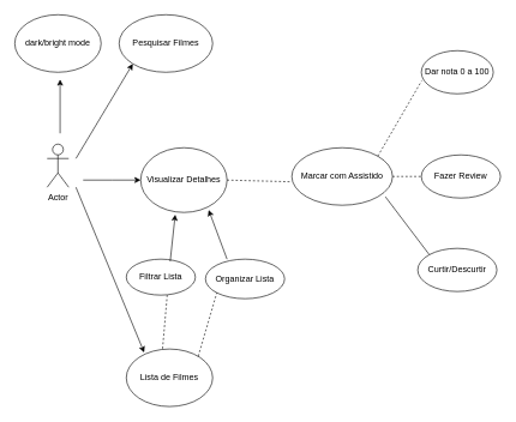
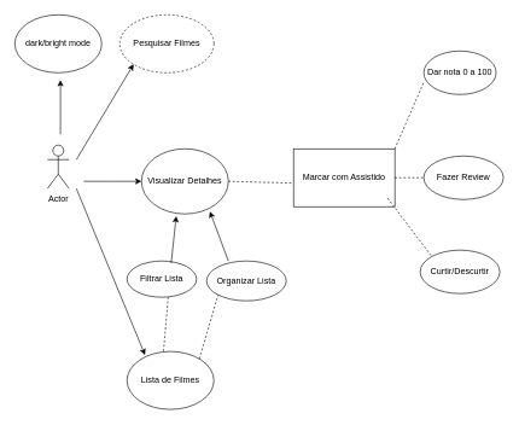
  <mxCell id="0" />
  <mxCell id="1" parent="0" />
  <mxCell id="2" value="Actor" style="shape=umlActor;verticalLabelPosition=bottom;verticalAlign=top;html=1;outlineConnect=0;" vertex="1" parent="1"><mxGeometry x="65" y="200" width="30" height="60" as="geometry" /></mxCell>
  <mxCell id="3" value="" style="endArrow=classic;html=1;rounded=0;entryX=0;entryY=1;entryDx=0;entryDy=0;" edge="1" parent="1" target="5"><mxGeometry width="50" height="50" relative="1" as="geometry"><mxPoint x="105" y="220" as="sourcePoint" /><mxPoint x="175" y="110" as="targetPoint" /></mxGeometry></mxCell>
  <mxCell id="4" value="" style="endArrow=classic;html=1;rounded=0;entryX=0.207;entryY=0.06;entryDx=0;entryDy=0;entryPerimeter=0;" edge="1" parent="1" target="12"><mxGeometry width="50" height="50" relative="1" as="geometry"><mxPoint x="105" y="260" as="sourcePoint" /><mxPoint x="185" y="420" as="targetPoint" /></mxGeometry></mxCell>
- <mxCell id="5" value="&lt;span style=&quot;background-color: rgb(255, 255, 255);&quot;&gt;Pesquisar Filmes&lt;br&gt;&lt;/span&gt;" style="ellipse;whiteSpace=wrap;html=1;" vertex="1" parent="1"><mxGeometry x="165" y="20" width="130" height="80" as="geometry" /></mxCell>
+ <mxCell id="5" value="&lt;span style=&quot;background-color: rgb(255, 255, 255);&quot;&gt;Pesquisar Filmes&lt;br&gt;&lt;/span&gt;" style="ellipse;whiteSpace=wrap;html=1;dashed=1;" vertex="1" parent="1"><mxGeometry x="165" y="20" width="130" height="80" as="geometry" /></mxCell>
  <mxCell id="6" value="Visualizar Detalhes" style="ellipse;whiteSpace=wrap;html=1;" vertex="1" parent="1"><mxGeometry x="195" y="205" width="120" height="90" as="geometry" /></mxCell>
  <mxCell id="7" value="Dar nota 0 a 100" style="ellipse;whiteSpace=wrap;html=1;" vertex="1" parent="1"><mxGeometry x="585" y="70" width="100" height="60" as="geometry" /></mxCell>
- <mxCell id="8" value="Marcar com Assistido" style="ellipse;whiteSpace=wrap;html=1;" vertex="1" parent="1"><mxGeometry x="405" y="205" width="140" height="80" as="geometry" /></mxCell>
+ <mxCell id="8" value="Marcar com Assistido" style="whiteSpace=wrap;html=1;rounded=0;" vertex="1" parent="1"><mxGeometry x="405" y="205" width="140" height="80" as="geometry" /></mxCell>
  <mxCell id="9" value="Fazer Review" style="ellipse;whiteSpace=wrap;html=1;" vertex="1" parent="1"><mxGeometry x="585" y="215" width="110" height="60" as="geometry" /></mxCell>
  <mxCell id="10" value="" style="endArrow=classic;html=1;rounded=0;" edge="1" parent="1"><mxGeometry width="50" height="50" relative="1" as="geometry"><mxPoint x="115" y="250" as="sourcePoint" /><mxPoint x="195" y="250" as="targetPoint" /><Array as="points"><mxPoint x="155" y="250" /></Array></mxGeometry></mxCell>
  <mxCell id="11" style="edgeStyle=orthogonalEdgeStyle;rounded=0;orthogonalLoop=1;jettySize=auto;html=1;exitX=0.5;exitY=0;exitDx=0;exitDy=0;" edge="1" parent="1" source="12"><mxGeometry relative="1" as="geometry"><mxPoint x="235" y="485" as="targetPoint" /></mxGeometry></mxCell>
  <mxCell id="12" value="Lista de Filmes" style="ellipse;whiteSpace=wrap;html=1;" vertex="1" parent="1"><mxGeometry x="175" y="485" width="120" height="80" as="geometry" /></mxCell>
  <mxCell id="13" value="" style="endArrow=classic;html=1;rounded=0;" edge="1" parent="1"><mxGeometry width="50" height="50" relative="1" as="geometry"><mxPoint x="83" y="185" as="sourcePoint" /><mxPoint x="83" y="110" as="targetPoint" /></mxGeometry></mxCell>
  <mxCell id="14" value="dark/bright mode" style="ellipse;whiteSpace=wrap;html=1;" vertex="1" parent="1"><mxGeometry x="20" y="20" width="120" height="80" as="geometry" /></mxCell>
  <mxCell id="15" value="Curtir/Descurtir" style="ellipse;whiteSpace=wrap;html=1;" vertex="1" parent="1"><mxGeometry x="580" y="345" width="110" height="60" as="geometry" /></mxCell>
  <mxCell id="16" value="" style="endArrow=none;dashed=1;html=1;rounded=0;exitX=1;exitY=0.5;exitDx=0;exitDy=0;entryX=-0.009;entryY=0.592;entryDx=0;entryDy=0;entryPerimeter=0;" edge="1" parent="1" source="6" target="8"><mxGeometry width="50" height="50" relative="1" as="geometry"><mxPoint x="325" y="250" as="sourcePoint" /><mxPoint x="385" y="250" as="targetPoint" /></mxGeometry></mxCell>
  <mxCell id="17" value="" style="endArrow=none;dashed=1;html=1;rounded=0;entryX=0.004;entryY=0.7;entryDx=0;entryDy=0;entryPerimeter=0;exitX=1;exitY=0;exitDx=0;exitDy=0;" edge="1" parent="1" source="8" target="7"><mxGeometry width="50" height="50" relative="1" as="geometry"><mxPoint x="510" y="170" as="sourcePoint" /><mxPoint x="580" y="170" as="targetPoint" /></mxGeometry></mxCell>
  <mxCell id="18" value="" style="endArrow=none;dashed=1;html=1;rounded=0;exitX=1;exitY=0.5;exitDx=0;exitDy=0;" edge="1" parent="1" source="8"><mxGeometry width="50" height="50" relative="1" as="geometry"><mxPoint x="535" y="244.5" as="sourcePoint" /><mxPoint x="585" y="245" as="targetPoint" /></mxGeometry></mxCell>
- <mxCell id="19" value="" style="endArrow=none;dashed=0;html=1;rounded=0;exitX=0.929;exitY=0.853;exitDx=0;exitDy=0;exitPerimeter=0;entryX=0;entryY=0;entryDx=0;entryDy=0;" edge="1" parent="1" source="8" target="15"><mxGeometry width="50" height="50" relative="1" as="geometry"><mxPoint x="545" y="295" as="sourcePoint" /><mxPoint x="615" y="295" as="targetPoint" /></mxGeometry></mxCell>
+ <mxCell id="19" value="" style="endArrow=none;dashed=1;html=1;rounded=0;exitX=0.929;exitY=0.853;exitDx=0;exitDy=0;exitPerimeter=0;entryX=0;entryY=0;entryDx=0;entryDy=0;" edge="1" parent="1" source="8" target="15"><mxGeometry width="50" height="50" relative="1" as="geometry"><mxPoint x="545" y="295" as="sourcePoint" /><mxPoint x="615" y="295" as="targetPoint" /></mxGeometry></mxCell>
  <mxCell id="20" value="Filtrar Lista" style="ellipse;whiteSpace=wrap;html=1;" vertex="1" parent="1"><mxGeometry x="175" y="360" width="96" height="50" as="geometry" /></mxCell>
  <mxCell id="21" value="Organizar Lista" style="ellipse;whiteSpace=wrap;html=1;" vertex="1" parent="1"><mxGeometry x="285" y="360" width="110" height="55" as="geometry" /></mxCell>
  <mxCell id="22" value="" style="endArrow=none;dashed=1;html=1;rounded=0;entryX=0.592;entryY=1;entryDx=0;entryDy=0;entryPerimeter=0;exitX=0.42;exitY=-0.007;exitDx=0;exitDy=0;exitPerimeter=0;" edge="1" parent="1" source="12" target="20"><mxGeometry width="50" height="50" relative="1" as="geometry"><mxPoint x="265" y="485" as="sourcePoint" /><mxPoint x="295" y="450" as="targetPoint" /><Array as="points" /></mxGeometry></mxCell>
  <mxCell id="23" value="" style="endArrow=none;dashed=1;html=1;rounded=0;entryX=0;entryY=1;entryDx=0;entryDy=0;" edge="1" parent="1" target="21"><mxGeometry width="50" height="50" relative="1" as="geometry"><mxPoint x="275" y="495" as="sourcePoint" /><mxPoint x="328" y="425" as="targetPoint" /></mxGeometry></mxCell>
  <mxCell id="24" value="" style="endArrow=classic;html=1;rounded=0;entryX=0.787;entryY=0.962;entryDx=0;entryDy=0;entryPerimeter=0;" edge="1" parent="1" target="6"><mxGeometry width="50" height="50" relative="1" as="geometry"><mxPoint x="315" y="360" as="sourcePoint" /><mxPoint x="365" y="310" as="targetPoint" /></mxGeometry></mxCell>
  <mxCell id="25" value="" style="endArrow=classic;html=1;rounded=0;entryX=0.4;entryY=1.033;entryDx=0;entryDy=0;entryPerimeter=0;" edge="1" parent="1" target="6"><mxGeometry width="50" height="50" relative="1" as="geometry"><mxPoint x="236" y="363" as="sourcePoint" /><mxPoint x="210" y="295" as="targetPoint" /></mxGeometry></mxCell>
